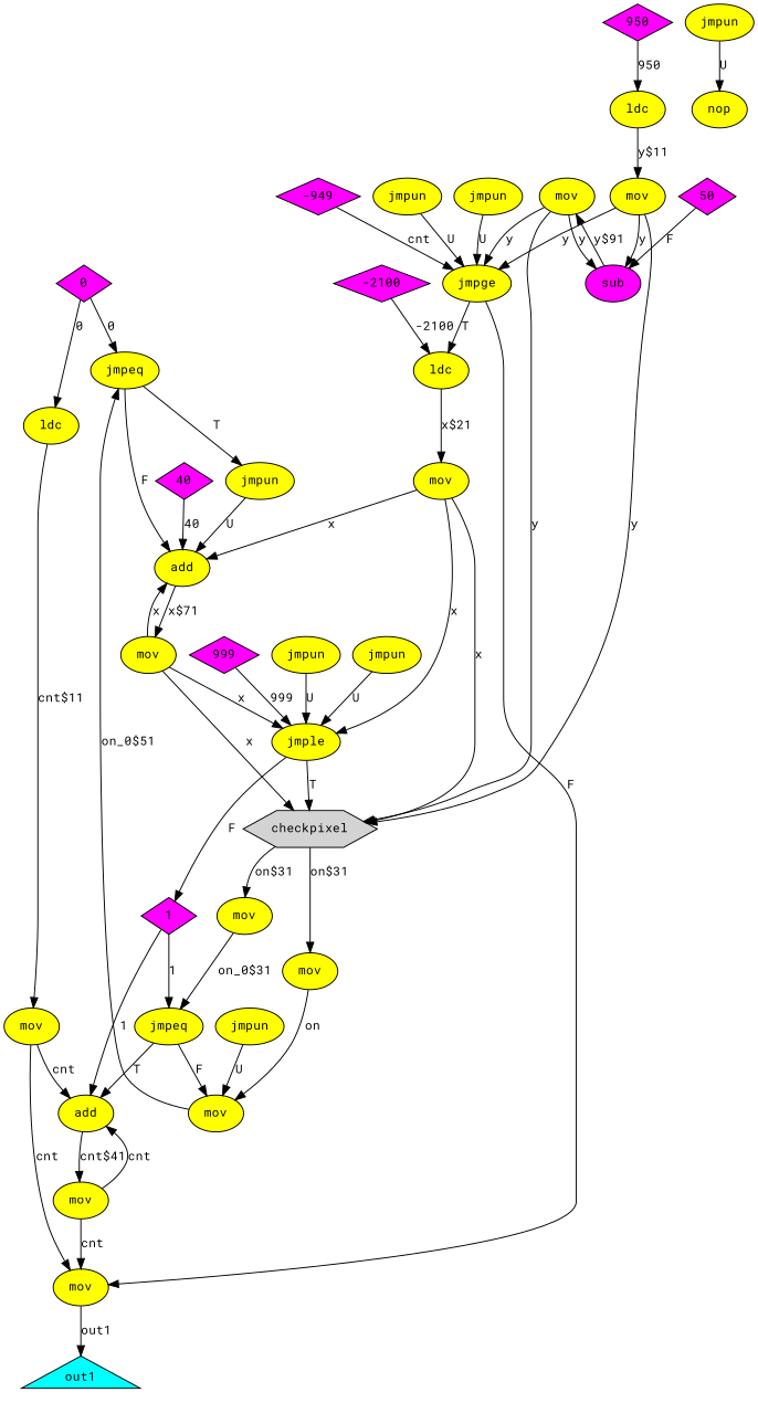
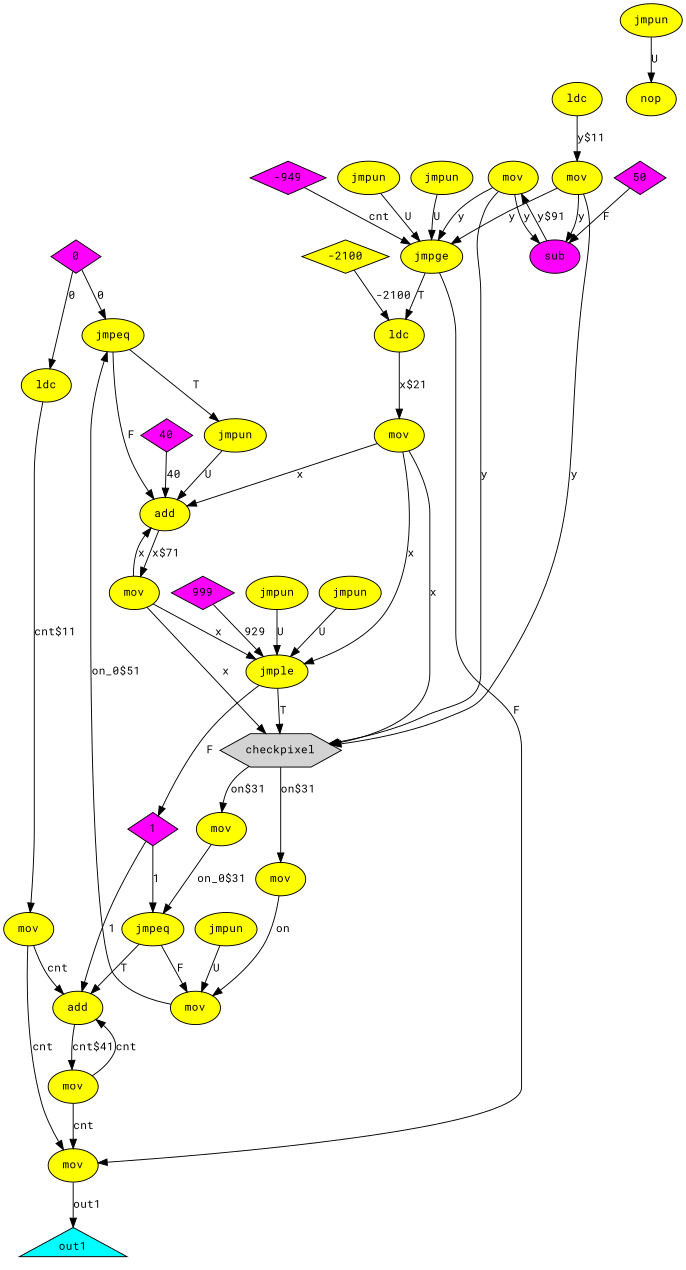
  digraph {
    fontname="Roboto Mono"
    nodesep=0.175
    rankdir=TB
    node [argix=-1 dataspec=na fillcolor=yellow fontname="Roboto Mono" fontsize=12 ntype=operation shape=ellipse style=filled]
    edge [argix=-1 dataspec=s32 etype=D fontname="Roboto Mono" fontsize=12 order=1 vtype=localvar]
    n1 [label=add]
    n2 [label=mov]
    n3 [label=mov]
    n4 [label=add]
    n5 [label=mov]
    n6 [fillcolor=lightgray label=checkpixel ntype=call shape=hexagon]
    n7 [label=jmple]
    n8 [label=mov]
    n9 [label=mov]
    n10 [label=mov]
    n11 [label=jmpeq]
    n12 [dataspec=s32 fillcolor=magenta label=0 ntype=constant shape=diamond]
    n13 [label=jmpeq]
    n14 [label=ldc]
    n15 [label=jmpun]
    n16 [label=mov]
    n17 [dataspec=s32 fillcolor=magenta label=1 ntype=constant shape=diamond]
    n18 [dataspec=s32 fillcolor=magenta label=40 ntype=constant shape=diamond]
    n19 [dataspec=s32 fillcolor=magenta label=50 ntype=constant shape=diamond]
    n20 [fillcolor=magenta label=sub]
    n21 [label=mov]
-   n22 [dataspec=s32 fillcolor=magenta label=950 ntype=constant shape=diamond]
    n23 [label=ldc]
    n24 [label=mov]
    n25 [dataspec=s32 fillcolor=magenta label=999 ntype=constant shape=diamond]
-   n26 [dataspec=s32 fillcolor=magenta label=-2100 ntype=constant shape=diamond]
+   n26 [dataspec=s32 label=-2100 ntype=constant shape=diamond]
    n27 [label=ldc]
    n28 [label=mov]
    n29 [dataspec=s32 fillcolor=magenta label=-949 ntype=constant shape=diamond]
    n30 [label=jmpge]
    n31 [argix=0 dataspec=s32 fillcolor=cyan label=out1 ntype=outvar shape=triangle]
    n32 [label=jmpun]
    n33 [label=jmpun]
    n34 [label=jmpun]
    n35 [label=jmpun]
    n36 [label=nop]
    n37 [label=jmpun]
    n38 [label=jmpun]
    n1 -> n2 [label="cnt$41"]
    n2 -> n1 [label=cnt]
    n2 -> n3 [label=cnt]
    n3 -> n31 [label=out1 vtype=outarg]
    n4 -> n5 [label="x$71"]
    n5 -> n4 [label=x]
    n5 -> n6 [label=x]
    n5 -> n7 [label=x]
    n6 -> n8 [argix=0 label="on$31"]
    n6 -> n9 [argix=0 label="on$31"]
    n7 -> n6 [dataspec=u1 etype=T label=T vtype=""]
    n7 -> n17 [dataspec=u1 etype=F label=F order=2 vtype=""]
    n8 -> n10 [label=on]
    n9 -> n11 [label="on_0$31"]
    n10 -> n13 [label="on_0$51"]
    n11 -> n1 [dataspec=u1 etype=T label=T vtype=""]
    n11 -> n10 [dataspec=u1 etype=F label=F order=2 vtype=""]
    n12 -> n13 [label=0 order=2 vtype=globalvar]
    n12 -> n14 [label=0 vtype=globalvar]
    n13 -> n4 [dataspec=u1 etype=F label=F order=2 vtype=""]
    n13 -> n15 [dataspec=u1 etype=T label=T vtype=""]
    n14 -> n16 [label="cnt$11"]
    n15 -> n4 [dataspec=u1 etype=U label=U vtype=""]
    n16 -> n1 [label=cnt]
    n16 -> n3 [label=cnt]
    n17 -> n1 [label=1 order=2 vtype=globalvar]
    n17 -> n11 [label=1 order=2 vtype=globalvar]
    n18 -> n4 [label=40 order=2 vtype=globalvar]
    n19 -> n20 [label=F order=2 vtype=globalvar]
    n20 -> n21 [label="y$91"]
    n21 -> n6 [label=y order=2]
    n21 -> n20 [label=y]
    n21 -> n30 [label=y]
-   n22 -> n23 [label=950 vtype=globalvar]
    n23 -> n24 [label="y$11"]
    n24 -> n6 [label=y order=2]
    n24 -> n20 [label=y]
    n24 -> n30 [label=y]
-   n25 -> n7 [label=999 order=2 vtype=globalvar]
+   n25 -> n7 [label=929 order=2 vtype=globalvar]
    n26 -> n27 [label=-2100 vtype=globalvar]
    n27 -> n28 [label="x$21"]
    n28 -> n4 [label=x]
    n28 -> n6 [label=x]
    n28 -> n7 [label=x]
    n29 -> n30 [label=cnt order=2 vtype=globalvar]
    n30 -> n3 [dataspec=u1 etype=F label=F order=2 vtype=""]
    n30 -> n27 [dataspec=u1 etype=T label=T vtype=""]
    n32 -> n10 [dataspec=u1 etype=U label=U vtype=""]
    n33 -> n7 [dataspec=u1 etype=U label=U vtype=""]
    n34 -> n30 [dataspec=u1 etype=U label=U vtype=""]
    n35 -> n36 [dataspec=u1 etype=U label=U vtype=""]
    n37 -> n30 [dataspec=u1 etype=U label=U vtype=""]
    n38 -> n7 [dataspec=u1 etype=U label=U vtype=""]
  }
